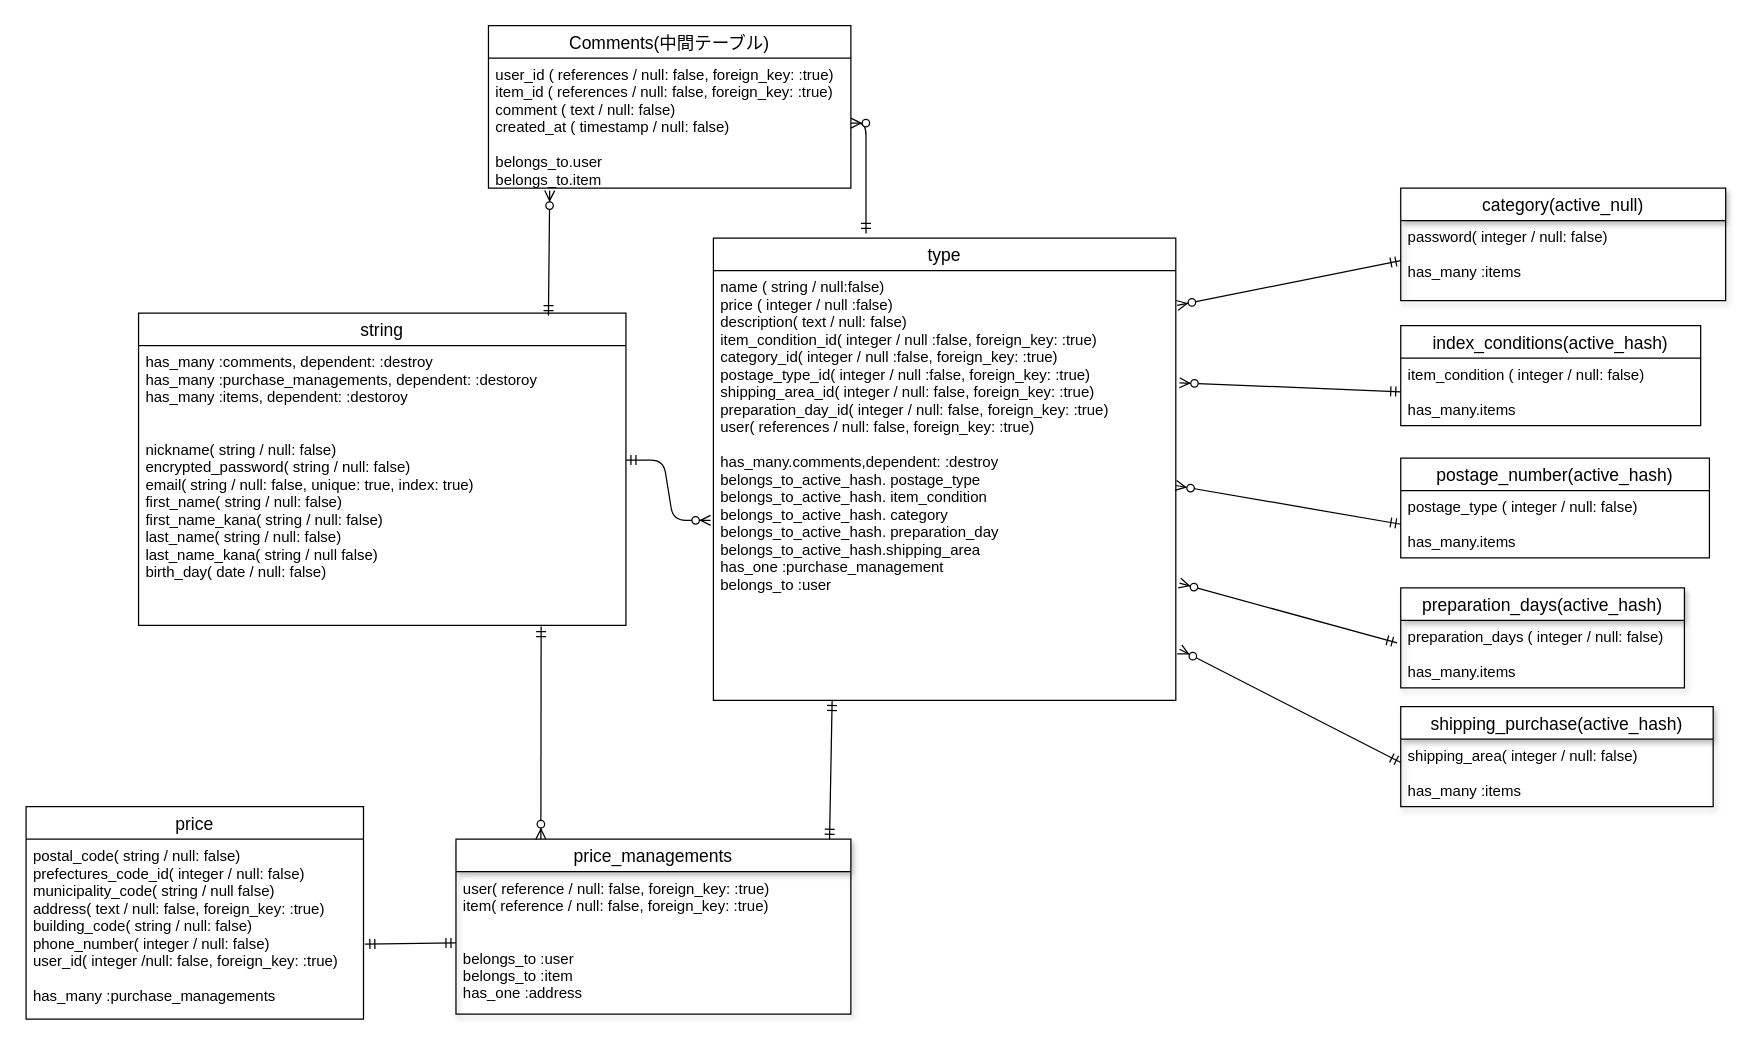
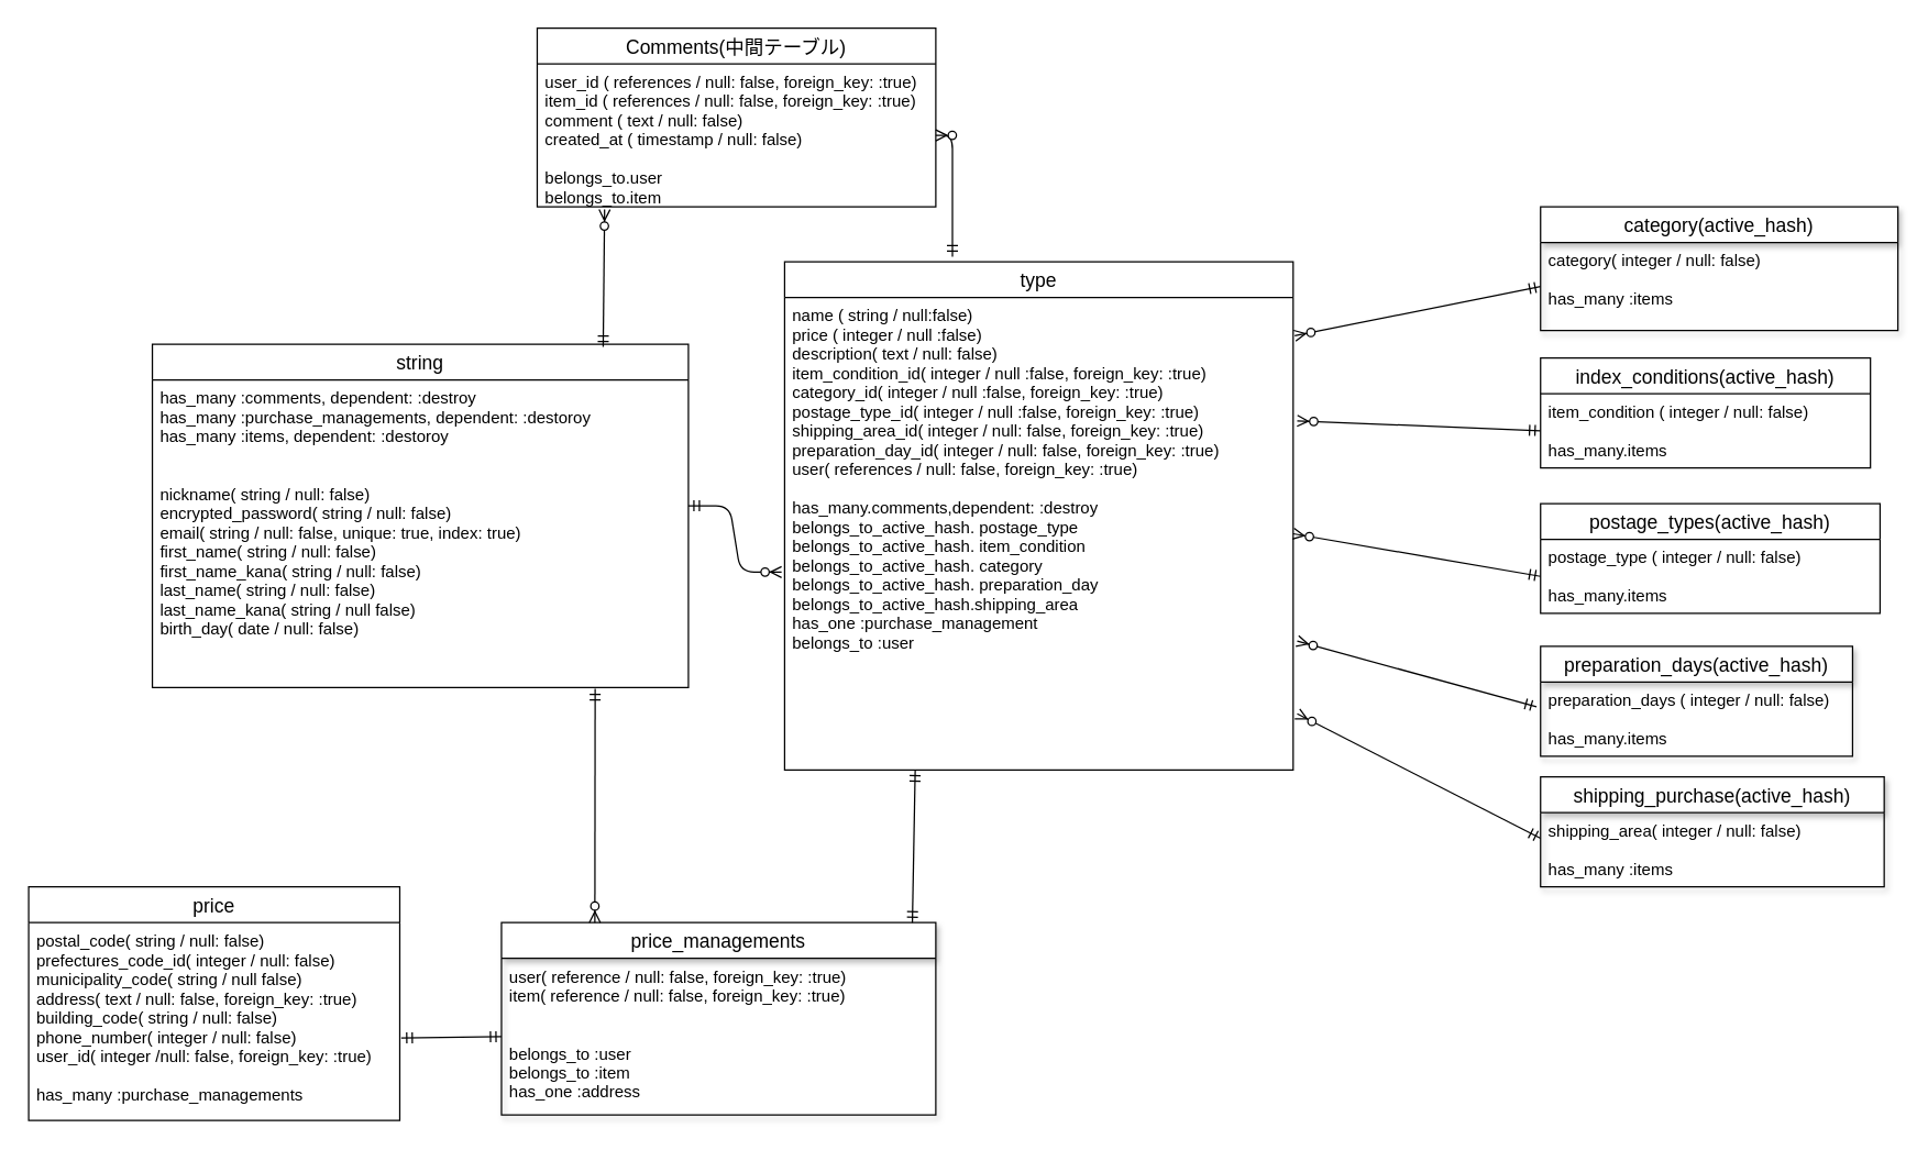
  <mxCell id="0" />
  <mxCell id="1" parent="0" />
  <mxCell id="2" value="" style="edgeStyle=entityRelationEdgeStyle;fontSize=12;html=1;endArrow=ERzeroToMany;startArrow=ERmandOne;exitX=1;exitY=0.409;exitDx=0;exitDy=0;exitPerimeter=0;entryX=-0.006;entryY=0.581;entryDx=0;entryDy=0;entryPerimeter=0;" parent="1" source="7" target="4" edge="1"><mxGeometry width="100" height="100" relative="1" as="geometry"><mxPoint x="490" y="600" as="sourcePoint" /><mxPoint x="590" y="500" as="targetPoint" /></mxGeometry></mxCell>
  <mxCell id="3" value="type" style="swimlane;fontStyle=0;childLayout=stackLayout;horizontal=1;startSize=26;horizontalStack=0;resizeParent=1;resizeParentMax=0;resizeLast=0;collapsible=1;marginBottom=0;align=center;fontSize=14;" parent="1" vertex="1"><mxGeometry x="570" y="190" width="370" height="370" as="geometry" /></mxCell>
  <mxCell id="4" value="name ( string / null:false)&#10;price ( integer / null :false)&#10;description( text / null: false)&#10;item_condition_id( integer / null :false, foreign_key: :true)&#10;category_id( integer / null :false, foreign_key: :true)&#10;postage_type_id( integer / null :false, foreign_key: :true)&#10;shipping_area_id( integer / null: false, foreign_key: :true)&#10;preparation_day_id( integer / null: false, foreign_key: :true)&#10;user( references / null: false, foreign_key: :true)&#10;&#10;has_many.comments,dependent: :destroy&#10;belongs_to_active_hash. postage_type&#10;belongs_to_active_hash. item_condition&#10;belongs_to_active_hash. category&#10;belongs_to_active_hash. preparation_day&#10;belongs_to_active_hash.shipping_area&#10;has_one :purchase_management&#10;belongs_to :user" style="text;strokeColor=none;fillColor=none;spacingLeft=4;spacingRight=4;overflow=hidden;rotatable=0;points=[[0,0.5],[1,0.5]];portConstraint=eastwest;fontSize=12;shadow=1;" parent="3" vertex="1"><mxGeometry y="26" width="370" height="344" as="geometry" /></mxCell>
  <mxCell id="5" value="" style="fontSize=12;html=1;endArrow=ERzeroToMany;startArrow=ERmandOne;verticalAlign=middle;edgeStyle=orthogonalEdgeStyle;exitX=0.33;exitY=-0.01;exitDx=0;exitDy=0;exitPerimeter=0;" parent="1" source="3" target="28" edge="1"><mxGeometry width="100" height="100" relative="1" as="geometry"><mxPoint x="730" y="280" as="sourcePoint" /><mxPoint x="830" y="180" as="targetPoint" /></mxGeometry></mxCell>
  <mxCell id="6" value="string" style="swimlane;fontStyle=0;childLayout=stackLayout;horizontal=1;startSize=26;horizontalStack=0;resizeParent=1;resizeParentMax=0;resizeLast=0;collapsible=1;marginBottom=0;align=center;fontSize=14;" parent="1" vertex="1"><mxGeometry x="110" y="250" width="390" height="250" as="geometry" /></mxCell>
  <mxCell id="7" value="has_many :comments, dependent: :destroy&#10;has_many :purchase_managements, dependent: :destoroy&#10;has_many :items, dependent: :destoroy&#10;&#10;&#10;nickname( string / null: false)&#10;encrypted_password( string / null: false)&#10;email( string / null: false, unique: true, index: true)&#10;first_name( string / null: false)&#10;first_name_kana( string / null: false)&#10;last_name( string / null: false)&#10;last_name_kana( string / null false)&#10;birth_day( date / null: false)" style="text;strokeColor=none;fillColor=none;spacingLeft=4;spacingRight=4;overflow=hidden;rotatable=0;points=[[0,0.5],[1,0.5]];portConstraint=eastwest;fontSize=12;" parent="6" vertex="1"><mxGeometry y="26" width="390" height="224" as="geometry" /></mxCell>
- <mxCell id="8" value="category(active_null)" style="swimlane;fontStyle=0;childLayout=stackLayout;horizontal=1;startSize=26;horizontalStack=0;resizeParent=1;resizeParentMax=0;resizeLast=0;collapsible=1;marginBottom=0;align=center;fontSize=14;shadow=1;" parent="1" vertex="1"><mxGeometry x="1120" y="150" width="260" height="90" as="geometry" /></mxCell>
- <mxCell id="9" value="password( integer / null: false)&#10;&#10;has_many :items" style="text;strokeColor=none;fillColor=none;spacingLeft=4;spacingRight=4;overflow=hidden;rotatable=0;points=[[0,0.5],[1,0.5]];portConstraint=eastwest;fontSize=12;" parent="8" vertex="1"><mxGeometry y="26" width="260" height="64" as="geometry" /></mxCell>
+ <mxCell id="8" value="category(active_hash)" style="swimlane;fontStyle=0;childLayout=stackLayout;horizontal=1;startSize=26;horizontalStack=0;resizeParent=1;resizeParentMax=0;resizeLast=0;collapsible=1;marginBottom=0;align=center;fontSize=14;shadow=1;" parent="1" vertex="1"><mxGeometry x="1120" y="150" width="260" height="90" as="geometry" /></mxCell>
+ <mxCell id="9" value="category( integer / null: false)&#10;&#10;has_many :items" style="text;strokeColor=none;fillColor=none;spacingLeft=4;spacingRight=4;overflow=hidden;rotatable=0;points=[[0,0.5],[1,0.5]];portConstraint=eastwest;fontSize=12;" parent="8" vertex="1"><mxGeometry y="26" width="260" height="64" as="geometry" /></mxCell>
  <mxCell id="10" value="" style="fontSize=12;html=1;endArrow=ERzeroToMany;startArrow=ERmandOne;entryX=1.003;entryY=0.081;entryDx=0;entryDy=0;entryPerimeter=0;exitX=0;exitY=0.5;exitDx=0;exitDy=0;" parent="1" source="9" target="4" edge="1"><mxGeometry width="100" height="100" relative="1" as="geometry"><mxPoint x="940" y="165" as="sourcePoint" /><mxPoint x="1040" y="65" as="targetPoint" /></mxGeometry></mxCell>
  <mxCell id="11" value="index_conditions(active_hash)" style="swimlane;fontStyle=0;childLayout=stackLayout;horizontal=1;startSize=26;horizontalStack=0;resizeParent=1;resizeParentMax=0;resizeLast=0;collapsible=1;marginBottom=0;align=center;fontSize=14;" parent="1" vertex="1"><mxGeometry x="1120" y="260" width="240" height="80" as="geometry" /></mxCell>
  <mxCell id="12" value="item_condition ( integer / null: false)&#10;&#10;has_many.items" style="text;strokeColor=none;fillColor=none;spacingLeft=4;spacingRight=4;overflow=hidden;rotatable=0;points=[[0,0.5],[1,0.5]];portConstraint=eastwest;fontSize=12;" parent="11" vertex="1"><mxGeometry y="26" width="240" height="54" as="geometry" /></mxCell>
- <mxCell id="13" value="postage_number(active_hash)" style="swimlane;fontStyle=0;childLayout=stackLayout;horizontal=1;startSize=26;horizontalStack=0;resizeParent=1;resizeParentMax=0;resizeLast=0;collapsible=1;marginBottom=0;align=center;fontSize=14;" parent="1" vertex="1"><mxGeometry x="1120" y="366" width="247" height="80" as="geometry" /></mxCell>
+ <mxCell id="13" value="postage_types(active_hash)" style="swimlane;fontStyle=0;childLayout=stackLayout;horizontal=1;startSize=26;horizontalStack=0;resizeParent=1;resizeParentMax=0;resizeLast=0;collapsible=1;marginBottom=0;align=center;fontSize=14;" parent="1" vertex="1"><mxGeometry x="1120" y="366" width="247" height="80" as="geometry" /></mxCell>
  <mxCell id="14" value="postage_type ( integer / null: false)&#10;&#10;has_many.items" style="text;strokeColor=none;fillColor=none;spacingLeft=4;spacingRight=4;overflow=hidden;rotatable=0;points=[[0,0.5],[1,0.5]];portConstraint=eastwest;fontSize=12;" parent="13" vertex="1"><mxGeometry y="26" width="247" height="54" as="geometry" /></mxCell>
  <mxCell id="15" value="" style="fontSize=12;html=1;endArrow=ERzeroToMany;startArrow=ERmandOne;entryX=1.008;entryY=0.727;entryDx=0;entryDy=0;entryPerimeter=0;exitX=-0.013;exitY=0.333;exitDx=0;exitDy=0;exitPerimeter=0;" parent="1" source="21" target="4" edge="1"><mxGeometry width="100" height="100" relative="1" as="geometry"><mxPoint x="950" y="700" as="sourcePoint" /><mxPoint x="1050" y="600" as="targetPoint" /></mxGeometry></mxCell>
  <mxCell id="16" value="" style="fontSize=12;html=1;endArrow=ERzeroToMany;startArrow=ERmandOne;entryX=1;entryY=0.5;entryDx=0;entryDy=0;exitX=0;exitY=0.5;exitDx=0;exitDy=0;" parent="1" source="14" target="4" edge="1"><mxGeometry width="100" height="100" relative="1" as="geometry"><mxPoint x="1000" y="500" as="sourcePoint" /><mxPoint x="1100" y="400" as="targetPoint" /></mxGeometry></mxCell>
  <mxCell id="17" value="" style="fontSize=12;html=1;endArrow=ERzeroToMany;startArrow=ERmandOne;entryX=1.008;entryY=0.261;entryDx=0;entryDy=0;entryPerimeter=0;exitX=0;exitY=0.5;exitDx=0;exitDy=0;" parent="1" source="12" target="4" edge="1"><mxGeometry width="100" height="100" relative="1" as="geometry"><mxPoint x="990" y="410" as="sourcePoint" /><mxPoint x="1090" y="310" as="targetPoint" /></mxGeometry></mxCell>
  <mxCell id="18" value="price_managements" style="swimlane;fontStyle=0;childLayout=stackLayout;horizontal=1;startSize=26;horizontalStack=0;resizeParent=1;resizeParentMax=0;resizeLast=0;collapsible=1;marginBottom=0;align=center;fontSize=14;shadow=1;" parent="1" vertex="1"><mxGeometry x="364" y="671" width="316" height="140" as="geometry" /></mxCell>
  <mxCell id="19" value="user( reference / null: false, foreign_key: :true)&#10;item( reference / null: false, foreign_key: :true)&#10;&#10;&#10;belongs_to :user&#10;belongs_to :item&#10;has_one :address" style="text;strokeColor=none;fillColor=none;spacingLeft=4;spacingRight=4;overflow=hidden;rotatable=0;points=[[0,0.5],[1,0.5]];portConstraint=eastwest;fontSize=12;" parent="18" vertex="1"><mxGeometry y="26" width="316" height="114" as="geometry" /></mxCell>
  <mxCell id="20" value="preparation_days(active_hash)" style="swimlane;fontStyle=0;childLayout=stackLayout;horizontal=1;startSize=26;horizontalStack=0;resizeParent=1;resizeParentMax=0;resizeLast=0;collapsible=1;marginBottom=0;align=center;fontSize=14;shadow=1;" parent="1" vertex="1"><mxGeometry x="1120" y="470" width="227" height="80" as="geometry" /></mxCell>
  <mxCell id="21" value="preparation_days ( integer / null: false)&#10;&#10;has_many.items" style="text;strokeColor=none;fillColor=none;spacingLeft=4;spacingRight=4;overflow=hidden;rotatable=0;points=[[0,0.5],[1,0.5]];portConstraint=eastwest;fontSize=12;" parent="20" vertex="1"><mxGeometry y="26" width="227" height="54" as="geometry" /></mxCell>
  <mxCell id="22" value="shipping_purchase(active_hash)" style="swimlane;fontStyle=0;childLayout=stackLayout;horizontal=1;startSize=26;horizontalStack=0;resizeParent=1;resizeParentMax=0;resizeLast=0;collapsible=1;marginBottom=0;align=center;fontSize=14;shadow=1;" parent="1" vertex="1"><mxGeometry x="1120" y="565" width="250" height="80" as="geometry" /></mxCell>
  <mxCell id="23" value="shipping_area( integer / null: false)&#10;&#10;has_many :items" style="text;strokeColor=none;fillColor=none;spacingLeft=4;spacingRight=4;overflow=hidden;rotatable=0;points=[[0,0.5],[1,0.5]];portConstraint=eastwest;fontSize=12;" parent="22" vertex="1"><mxGeometry y="26" width="250" height="54" as="geometry" /></mxCell>
  <mxCell id="24" value="" style="fontSize=12;html=1;endArrow=ERzeroToMany;startArrow=ERmandOne;entryX=1.008;entryY=0.881;entryDx=0;entryDy=0;entryPerimeter=0;exitX=0;exitY=0.345;exitDx=0;exitDy=0;exitPerimeter=0;" parent="1" source="23" target="4" edge="1"><mxGeometry width="100" height="100" relative="1" as="geometry"><mxPoint x="920" y="710" as="sourcePoint" /><mxPoint x="1020" y="610" as="targetPoint" /></mxGeometry></mxCell>
  <mxCell id="25" value="price" style="swimlane;fontStyle=0;childLayout=stackLayout;horizontal=1;startSize=26;horizontalStack=0;resizeParent=1;resizeParentMax=0;resizeLast=0;collapsible=1;marginBottom=0;align=center;fontSize=14;" parent="1" vertex="1"><mxGeometry x="20" y="645" width="270" height="170" as="geometry" /></mxCell>
  <mxCell id="26" value="postal_code( string / null: false)&#10;prefectures_code_id( integer / null: false)&#10;municipality_code( string / null false)&#10;address( text / null: false, foreign_key: :true)&#10;building_code( string / null: false)&#10;phone_number( integer / null: false)&#10;user_id( integer /null: false, foreign_key: :true)&#10;&#10;has_many :purchase_managements" style="text;strokeColor=none;fillColor=none;spacingLeft=4;spacingRight=4;overflow=hidden;rotatable=0;points=[[0,0.5],[1,0.5]];portConstraint=eastwest;fontSize=12;" parent="25" vertex="1"><mxGeometry y="26" width="270" height="144" as="geometry" /></mxCell>
  <mxCell id="27" value="Comments(中間テーブル)" style="swimlane;fontStyle=0;childLayout=stackLayout;horizontal=1;startSize=26;horizontalStack=0;resizeParent=1;resizeParentMax=0;resizeLast=0;collapsible=1;marginBottom=0;align=center;fontSize=14;" parent="1" vertex="1"><mxGeometry x="390" y="20" width="290" height="130" as="geometry" /></mxCell>
  <mxCell id="28" value="user_id ( references / null: false, foreign_key: :true)&#10;item_id ( references / null: false, foreign_key: :true)&#10;comment ( text / null: false)&#10;created_at ( timestamp / null: false)&#10;&#10;belongs_to.user&#10;belongs_to.item" style="text;strokeColor=none;fillColor=none;spacingLeft=4;spacingRight=4;overflow=hidden;rotatable=0;points=[[0,0.5],[1,0.5]];portConstraint=eastwest;fontSize=12;" parent="27" vertex="1"><mxGeometry y="26" width="290" height="104" as="geometry" /></mxCell>
  <mxCell id="29" value="" style="fontSize=12;html=1;endArrow=ERzeroToMany;startArrow=ERmandOne;entryX=0.169;entryY=1.019;entryDx=0;entryDy=0;entryPerimeter=0;exitX=0.841;exitY=0.008;exitDx=0;exitDy=0;exitPerimeter=0;" parent="1" source="6" target="28" edge="1"><mxGeometry width="100" height="100" relative="1" as="geometry"><mxPoint x="380" y="290" as="sourcePoint" /><mxPoint x="480" y="190" as="targetPoint" /></mxGeometry></mxCell>
  <mxCell id="30" value="" style="fontSize=12;html=1;endArrow=ERmandOne;startArrow=ERmandOne;exitX=0.946;exitY=0;exitDx=0;exitDy=0;exitPerimeter=0;" parent="1" source="18" edge="1"><mxGeometry width="100" height="100" relative="1" as="geometry"><mxPoint x="580" y="590" as="sourcePoint" /><mxPoint x="665" y="560" as="targetPoint" /></mxGeometry></mxCell>
  <mxCell id="31" value="" style="fontSize=12;html=1;endArrow=ERzeroToMany;startArrow=ERmandOne;entryX=0.215;entryY=0;entryDx=0;entryDy=0;entryPerimeter=0;exitX=0.826;exitY=1.004;exitDx=0;exitDy=0;exitPerimeter=0;" parent="1" source="7" target="18" edge="1"><mxGeometry width="100" height="100" relative="1" as="geometry"><mxPoint x="310" y="630" as="sourcePoint" /><mxPoint x="410" y="530" as="targetPoint" /></mxGeometry></mxCell>
  <mxCell id="32" value="" style="fontSize=12;html=1;endArrow=ERmandOne;startArrow=ERmandOne;entryX=0;entryY=0.5;entryDx=0;entryDy=0;exitX=1.004;exitY=0.583;exitDx=0;exitDy=0;exitPerimeter=0;" parent="1" source="26" target="19" edge="1"><mxGeometry width="100" height="100" relative="1" as="geometry"><mxPoint x="280" y="470" as="sourcePoint" /><mxPoint x="380" y="370" as="targetPoint" /></mxGeometry></mxCell>
